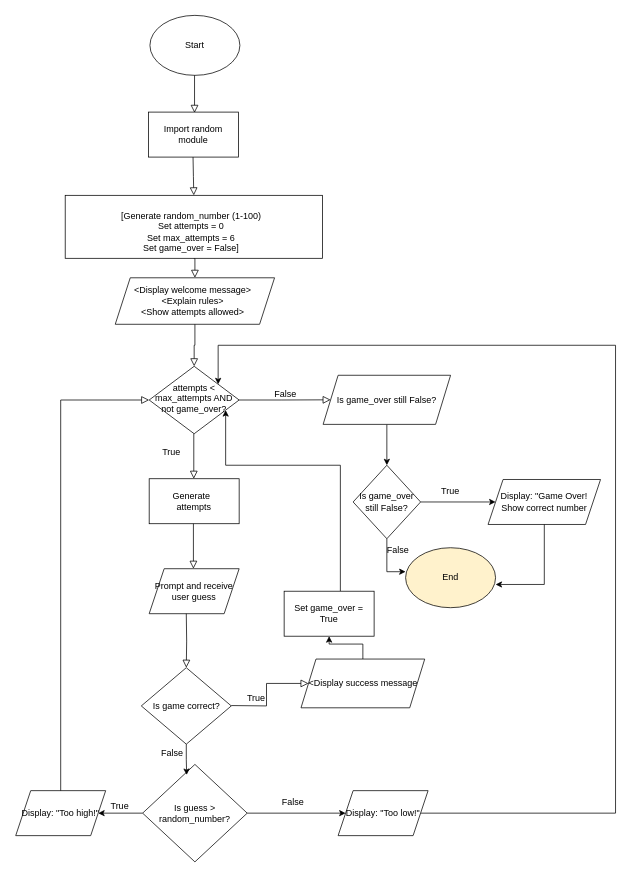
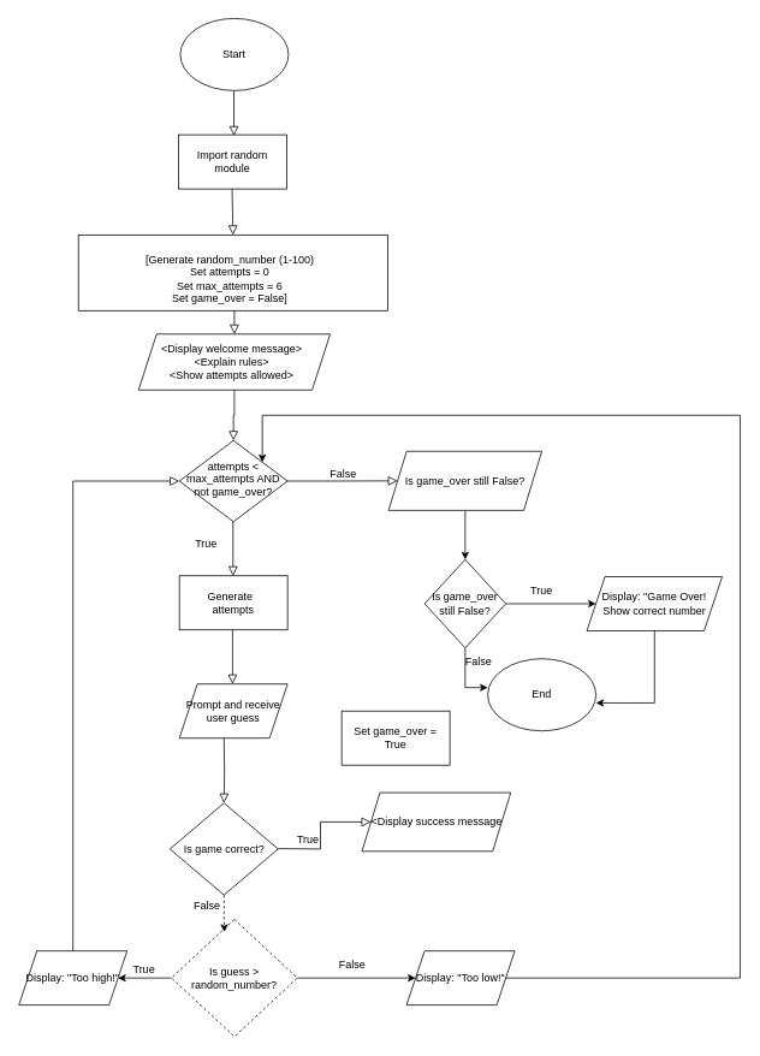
  <mxCell id="0" />
  <mxCell id="1" parent="0" />
  <mxCell id="2" value="Start" style="ellipse;whiteSpace=wrap;html=1;" vertex="1" parent="1"><mxGeometry x="199" width="120" height="80" as="geometry" y="20" /></mxCell>
  <mxCell id="3" value="&lt;div&gt;&amp;lt;Display welcome message&amp;gt;&amp;nbsp;&amp;nbsp;&lt;/div&gt;&lt;div&gt;&amp;lt;Explain rules&amp;gt;&amp;nbsp;&amp;nbsp;&lt;/div&gt;&lt;div&gt;&amp;lt;Show attempts allowed&amp;gt;&amp;nbsp;&amp;nbsp;&lt;/div&gt;" style="shape=parallelogram;perimeter=parallelogramPerimeter;whiteSpace=wrap;html=1;fixedSize=1;" vertex="1" parent="1"><mxGeometry x="152.75" y="370" width="212.5" height="62" as="geometry" /></mxCell>
  <mxCell id="4" value="" style="rounded=0;html=1;jettySize=auto;orthogonalLoop=1;fontSize=11;endArrow=block;endFill=0;endSize=8;strokeWidth=1;shadow=0;labelBackgroundColor=none;edgeStyle=orthogonalEdgeStyle;exitX=0.5;exitY=1;exitDx=0;exitDy=0;entryX=0.5;entryY=0;entryDx=0;entryDy=0;" edge="1" parent="1" source="16" target="3"><mxGeometry relative="1" as="geometry"><mxPoint x="258" y="318" as="sourcePoint" /><mxPoint x="248" y="378" as="targetPoint" /></mxGeometry></mxCell>
  <mxCell id="5" value="attempts &amp;lt; max_attempts AND not game_over?" style="rhombus;whiteSpace=wrap;html=1;shadow=0;fontFamily=Helvetica;fontSize=12;align=center;strokeWidth=1;spacing=6;spacingTop=-4;" vertex="1" parent="1"><mxGeometry x="198" y="488" width="120" height="90" as="geometry" /></mxCell>
  <mxCell id="6" value="" style="rounded=0;html=1;jettySize=auto;orthogonalLoop=1;fontSize=11;endArrow=block;endFill=0;endSize=8;strokeWidth=1;shadow=0;labelBackgroundColor=none;edgeStyle=orthogonalEdgeStyle;exitX=0.5;exitY=1;exitDx=0;exitDy=0;entryX=0.5;entryY=0;entryDx=0;entryDy=0;" edge="1" parent="1" source="3" target="5"><mxGeometry relative="1" as="geometry"><mxPoint x="247.5" y="448" as="sourcePoint" /><mxPoint x="247.5" y="498" as="targetPoint" /></mxGeometry></mxCell>
  <mxCell id="7" value="" style="rounded=0;html=1;jettySize=auto;orthogonalLoop=1;fontSize=11;endArrow=block;endFill=0;endSize=8;strokeWidth=1;shadow=0;labelBackgroundColor=none;edgeStyle=orthogonalEdgeStyle;exitX=1;exitY=0.5;exitDx=0;exitDy=0;entryX=0;entryY=0.5;entryDx=0;entryDy=0;" edge="1" parent="1" source="5" target="9"><mxGeometry relative="1" as="geometry"><mxPoint x="478" y="608" as="sourcePoint" /><mxPoint x="378" y="533" as="targetPoint" /></mxGeometry></mxCell>
  <mxCell id="8" style="edgeStyle=orthogonalEdgeStyle;rounded=0;orthogonalLoop=1;jettySize=auto;html=1;entryX=0.5;entryY=0;entryDx=0;entryDy=0;" edge="1" parent="1" source="9" target="41"><mxGeometry relative="1" as="geometry"><mxPoint x="520" y="660" as="targetPoint" /></mxGeometry></mxCell>
  <mxCell id="9" value="Is game_over still False?" style="shape=parallelogram;perimeter=parallelogramPerimeter;whiteSpace=wrap;html=1;fixedSize=1;" vertex="1" parent="1"><mxGeometry x="430" y="500" width="170" height="65.5" as="geometry" /></mxCell>
  <mxCell id="10" value="" style="rounded=0;html=1;jettySize=auto;orthogonalLoop=1;fontSize=11;endArrow=block;endFill=0;endSize=8;strokeWidth=1;shadow=0;labelBackgroundColor=none;edgeStyle=orthogonalEdgeStyle;exitX=0.5;exitY=1;exitDx=0;exitDy=0;entryX=0.5;entryY=0;entryDx=0;entryDy=0;" edge="1" parent="1"><mxGeometry relative="1" as="geometry"><mxPoint x="257.5" y="578" as="sourcePoint" /><mxPoint x="257.5" y="638" as="targetPoint" /></mxGeometry></mxCell>
  <mxCell id="11" value="True" style="text;strokeColor=none;align=center;fillColor=none;html=1;verticalAlign=middle;whiteSpace=wrap;rounded=0;" vertex="1" parent="1"><mxGeometry x="198" y="588" width="60" height="30" as="geometry" /></mxCell>
- <mxCell id="12" value="End" style="ellipse;whiteSpace=wrap;html=1;fillColor=#fff2cc;" vertex="1" parent="1"><mxGeometry x="540" y="730" width="120" height="80" as="geometry" /></mxCell>
+ <mxCell id="12" value="End" style="ellipse;whiteSpace=wrap;html=1;" vertex="1" parent="1"><mxGeometry x="540" y="730" width="120" height="80" as="geometry" /></mxCell>
  <mxCell id="13" value="&lt;div&gt;&lt;span style=&quot;background-color: transparent; color: light-dark(rgb(0, 0, 0), rgb(255, 255, 255));&quot;&gt;Generate&amp;nbsp;&amp;nbsp;&lt;/span&gt;&lt;/div&gt;&lt;div&gt;attempts&lt;/div&gt;" style="rounded=0;whiteSpace=wrap;html=1;" vertex="1" parent="1"><mxGeometry x="198" y="638" width="120" height="60" as="geometry" /></mxCell>
  <mxCell id="14" value="" style="rounded=0;html=1;jettySize=auto;orthogonalLoop=1;fontSize=11;endArrow=block;endFill=0;endSize=8;strokeWidth=1;shadow=0;labelBackgroundColor=none;edgeStyle=orthogonalEdgeStyle;exitX=0.5;exitY=1;exitDx=0;exitDy=0;entryX=0.5;entryY=0;entryDx=0;entryDy=0;" edge="1" parent="1"><mxGeometry relative="1" as="geometry"><mxPoint x="257" y="698" as="sourcePoint" /><mxPoint x="257" y="758" as="targetPoint" /></mxGeometry></mxCell>
  <mxCell id="15" value="Prompt and receive user guess" style="shape=parallelogram;perimeter=parallelogramPerimeter;whiteSpace=wrap;html=1;fixedSize=1;" vertex="1" parent="1"><mxGeometry x="198" y="758" width="120" height="60" as="geometry" /></mxCell>
  <mxCell id="16" value="&lt;br&gt;&lt;div&gt;[Generate random_number (1-100)&amp;nbsp;&amp;nbsp;&lt;/div&gt;&lt;div&gt;Set attempts = 0&amp;nbsp;&amp;nbsp;&lt;/div&gt;&lt;div&gt;Set max_attempts = 6&amp;nbsp;&amp;nbsp;&lt;/div&gt;&lt;div&gt;Set game_over = False]&amp;nbsp;&amp;nbsp;&lt;/div&gt;" style="rounded=0;whiteSpace=wrap;html=1;" vertex="1" parent="1"><mxGeometry x="86" y="260" width="343" height="84" as="geometry" /></mxCell>
  <mxCell id="17" style="edgeStyle=orthogonalEdgeStyle;rounded=0;orthogonalLoop=1;jettySize=auto;html=1;entryX=1;entryY=0.5;entryDx=0;entryDy=0;" edge="1" parent="1" source="19" target="22"><mxGeometry relative="1" as="geometry" /></mxCell>
  <mxCell id="18" style="edgeStyle=orthogonalEdgeStyle;rounded=0;orthogonalLoop=1;jettySize=auto;html=1;entryX=0;entryY=0.5;entryDx=0;entryDy=0;" edge="1" parent="1" source="19" target="21"><mxGeometry relative="1" as="geometry" /></mxCell>
- <mxCell id="19" value="Is guess &amp;gt; random_number?" style="rhombus;whiteSpace=wrap;html=1;" vertex="1" parent="1"><mxGeometry x="189.25" y="1019" width="139.5" height="130" as="geometry" /></mxCell>
+ <mxCell id="19" value="Is guess &amp;gt; random_number?" style="rhombus;whiteSpace=wrap;html=1;dashed=1;" vertex="1" parent="1"><mxGeometry x="189.25" y="1019" width="139.5" height="130" as="geometry" /></mxCell>
  <mxCell id="20" style="edgeStyle=orthogonalEdgeStyle;rounded=0;orthogonalLoop=1;jettySize=auto;html=1;" edge="1" parent="1" source="21" target="5"><mxGeometry relative="1" as="geometry"><mxPoint x="900" y="450" as="targetPoint" /><Array as="points"><mxPoint x="820" y="1084" /><mxPoint x="820" y="460" /><mxPoint x="290" y="460" /></Array></mxGeometry></mxCell>
  <mxCell id="21" value="Display: &quot;Too low!&quot;" style="shape=parallelogram;perimeter=parallelogramPerimeter;whiteSpace=wrap;html=1;fixedSize=1;" vertex="1" parent="1"><mxGeometry x="450" y="1054" width="120" height="60" as="geometry" /></mxCell>
  <mxCell id="22" value="Display: &quot;Too high!&quot;" style="shape=parallelogram;perimeter=parallelogramPerimeter;whiteSpace=wrap;html=1;fixedSize=1;" vertex="1" parent="1"><mxGeometry x="20" y="1054" width="120" height="60" as="geometry" /></mxCell>
- <mxCell id="23" style="edgeStyle=orthogonalEdgeStyle;rounded=0;orthogonalLoop=1;jettySize=auto;html=1;" edge="1" parent="1" source="24" target="5"><mxGeometry relative="1" as="geometry"><Array as="points"><mxPoint x="453" y="620" /><mxPoint x="300" y="620" /></Array></mxGeometry></mxCell>
  <mxCell id="24" value="Set game_over = True" style="rounded=0;whiteSpace=wrap;html=1;" vertex="1" parent="1"><mxGeometry x="378" y="788" width="120" height="60" as="geometry" /></mxCell>
  <mxCell id="25" value="" style="rounded=0;html=1;jettySize=auto;orthogonalLoop=1;fontSize=11;endArrow=block;endFill=0;endSize=8;strokeWidth=1;shadow=0;labelBackgroundColor=none;edgeStyle=orthogonalEdgeStyle;exitX=0.5;exitY=0;exitDx=0;exitDy=0;entryX=0;entryY=0.5;entryDx=0;entryDy=0;" edge="1" parent="1" source="22" target="5"><mxGeometry relative="1" as="geometry"><mxPoint x="43" y="1058" as="sourcePoint" /><mxPoint x="90" y="530" as="targetPoint" /></mxGeometry></mxCell>
  <mxCell id="26" value="Import random module" style="rounded=0;whiteSpace=wrap;html=1;" vertex="1" parent="1"><mxGeometry x="197" y="149" width="120" height="60" as="geometry" /></mxCell>
  <mxCell id="27" value="" style="rounded=0;html=1;jettySize=auto;orthogonalLoop=1;fontSize=11;endArrow=block;endFill=0;endSize=8;strokeWidth=1;shadow=0;labelBackgroundColor=none;edgeStyle=orthogonalEdgeStyle;exitX=0.5;exitY=1;exitDx=0;exitDy=0;entryX=0.5;entryY=0;entryDx=0;entryDy=0;" edge="1" parent="1"><mxGeometry relative="1" as="geometry"><mxPoint x="258.5" y="100" as="sourcePoint" /><mxPoint x="258.5" y="150" as="targetPoint" /></mxGeometry></mxCell>
  <mxCell id="28" value="" style="rounded=0;html=1;jettySize=auto;orthogonalLoop=1;fontSize=11;endArrow=block;endFill=0;endSize=8;strokeWidth=1;shadow=0;labelBackgroundColor=none;edgeStyle=orthogonalEdgeStyle;exitX=0.5;exitY=1;exitDx=0;exitDy=0;entryX=0.5;entryY=0;entryDx=0;entryDy=0;" edge="1" parent="1" target="16"><mxGeometry relative="1" as="geometry"><mxPoint x="256.5" y="209" as="sourcePoint" /><mxPoint x="256.5" y="259" as="targetPoint" /></mxGeometry></mxCell>
  <mxCell id="29" value="Is game correct?" style="rhombus;whiteSpace=wrap;html=1;" vertex="1" parent="1"><mxGeometry x="187.5" y="890" width="120" height="102" as="geometry" /></mxCell>
  <mxCell id="30" value="" style="rounded=0;html=1;jettySize=auto;orthogonalLoop=1;fontSize=11;endArrow=block;endFill=0;endSize=8;strokeWidth=1;shadow=0;labelBackgroundColor=none;edgeStyle=orthogonalEdgeStyle;exitX=0.5;exitY=1;exitDx=0;exitDy=0;entryX=0.5;entryY=0;entryDx=0;entryDy=0;" edge="1" parent="1" target="29"><mxGeometry relative="1" as="geometry"><mxPoint x="247.5" y="818" as="sourcePoint" /><mxPoint x="247.5" y="878" as="targetPoint" /></mxGeometry></mxCell>
- <mxCell id="31" style="edgeStyle=orthogonalEdgeStyle;rounded=0;orthogonalLoop=1;jettySize=auto;html=1;" edge="1" parent="1" source="32" target="24"><mxGeometry relative="1" as="geometry" /></mxCell>
  <mxCell id="32" value="&amp;lt;Display success message" style="shape=parallelogram;perimeter=parallelogramPerimeter;whiteSpace=wrap;html=1;fixedSize=1;" vertex="1" parent="1"><mxGeometry x="400.5" y="878.5" width="165" height="65" as="geometry" /></mxCell>
  <mxCell id="33" value="" style="rounded=0;html=1;jettySize=auto;orthogonalLoop=1;fontSize=11;endArrow=block;endFill=0;endSize=8;strokeWidth=1;shadow=0;labelBackgroundColor=none;edgeStyle=orthogonalEdgeStyle;exitX=1;exitY=0.5;exitDx=0;exitDy=0;entryX=0;entryY=0.5;entryDx=0;entryDy=0;" edge="1" parent="1" target="32"><mxGeometry relative="1" as="geometry"><mxPoint x="307.5" y="940.5" as="sourcePoint" /><mxPoint x="367.5" y="940.5" as="targetPoint" /></mxGeometry></mxCell>
  <mxCell id="34" value="True" style="text;strokeColor=none;align=center;fillColor=none;html=1;verticalAlign=middle;whiteSpace=wrap;rounded=0;" vertex="1" parent="1"><mxGeometry x="310.5" y="916" width="60" height="30" as="geometry" /></mxCell>
  <mxCell id="35" value="False" style="text;strokeColor=none;align=center;fillColor=none;html=1;verticalAlign=middle;whiteSpace=wrap;rounded=0;" vertex="1" parent="1"><mxGeometry x="199" y="989" width="60" height="30" as="geometry" /></mxCell>
- <mxCell id="36" style="edgeStyle=orthogonalEdgeStyle;rounded=0;orthogonalLoop=1;jettySize=auto;html=1;entryX=0.421;entryY=0.108;entryDx=0;entryDy=0;entryPerimeter=0;" edge="1" parent="1" source="29" target="19"><mxGeometry relative="1" as="geometry" /></mxCell>
+ <mxCell id="36" style="edgeStyle=orthogonalEdgeStyle;rounded=0;orthogonalLoop=1;jettySize=auto;html=1;entryX=0.421;entryY=0.108;entryDx=0;entryDy=0;entryPerimeter=0;dashed=1;" edge="1" parent="1" source="29" target="19"><mxGeometry relative="1" as="geometry" /></mxCell>
  <mxCell id="37" value="False" style="text;strokeColor=none;align=center;fillColor=none;html=1;verticalAlign=middle;whiteSpace=wrap;rounded=0;" vertex="1" parent="1"><mxGeometry x="350" y="510" width="60" height="30" as="geometry" /></mxCell>
  <mxCell id="38" value="True" style="text;strokeColor=none;align=center;fillColor=none;html=1;verticalAlign=middle;whiteSpace=wrap;rounded=0;" vertex="1" parent="1"><mxGeometry x="129.25" y="1060" width="60" height="30" as="geometry" /></mxCell>
  <mxCell id="39" value="False" style="text;strokeColor=none;align=center;fillColor=none;html=1;verticalAlign=middle;whiteSpace=wrap;rounded=0;" vertex="1" parent="1"><mxGeometry x="360" y="1054" width="60" height="30" as="geometry" /></mxCell>
  <mxCell id="40" style="edgeStyle=orthogonalEdgeStyle;rounded=0;orthogonalLoop=1;jettySize=auto;html=1;entryX=0;entryY=0.5;entryDx=0;entryDy=0;" edge="1" parent="1" source="41" target="43"><mxGeometry relative="1" as="geometry" /></mxCell>
  <mxCell id="41" value="Is game_over still False?" style="rhombus;whiteSpace=wrap;html=1;" vertex="1" parent="1"><mxGeometry x="470" y="620" width="90" height="98" as="geometry" /></mxCell>
  <mxCell id="42" style="edgeStyle=orthogonalEdgeStyle;rounded=0;orthogonalLoop=1;jettySize=auto;html=1;entryX=0;entryY=0.4;entryDx=0;entryDy=0;entryPerimeter=0;" edge="1" parent="1" source="41" target="12"><mxGeometry relative="1" as="geometry" /></mxCell>
  <mxCell id="43" value="Display: &quot;Game Over!&lt;div&gt;Show correct number&lt;/div&gt;" style="shape=parallelogram;perimeter=parallelogramPerimeter;whiteSpace=wrap;html=1;fixedSize=1;" vertex="1" parent="1"><mxGeometry x="650" y="639" width="150" height="60" as="geometry" /></mxCell>
  <mxCell id="44" value="True" style="text;strokeColor=none;align=center;fillColor=none;html=1;verticalAlign=middle;whiteSpace=wrap;rounded=0;" vertex="1" parent="1"><mxGeometry x="570" y="640" width="60" height="30" as="geometry" /></mxCell>
  <mxCell id="45" value="False" style="text;strokeColor=none;align=center;fillColor=none;html=1;verticalAlign=middle;whiteSpace=wrap;rounded=0;" vertex="1" parent="1"><mxGeometry x="500" y="718" width="60" height="30" as="geometry" /></mxCell>
  <mxCell id="46" style="edgeStyle=orthogonalEdgeStyle;rounded=0;orthogonalLoop=1;jettySize=auto;html=1;entryX=1;entryY=0.613;entryDx=0;entryDy=0;entryPerimeter=0;" edge="1" parent="1" source="43" target="12"><mxGeometry relative="1" as="geometry" /></mxCell>
